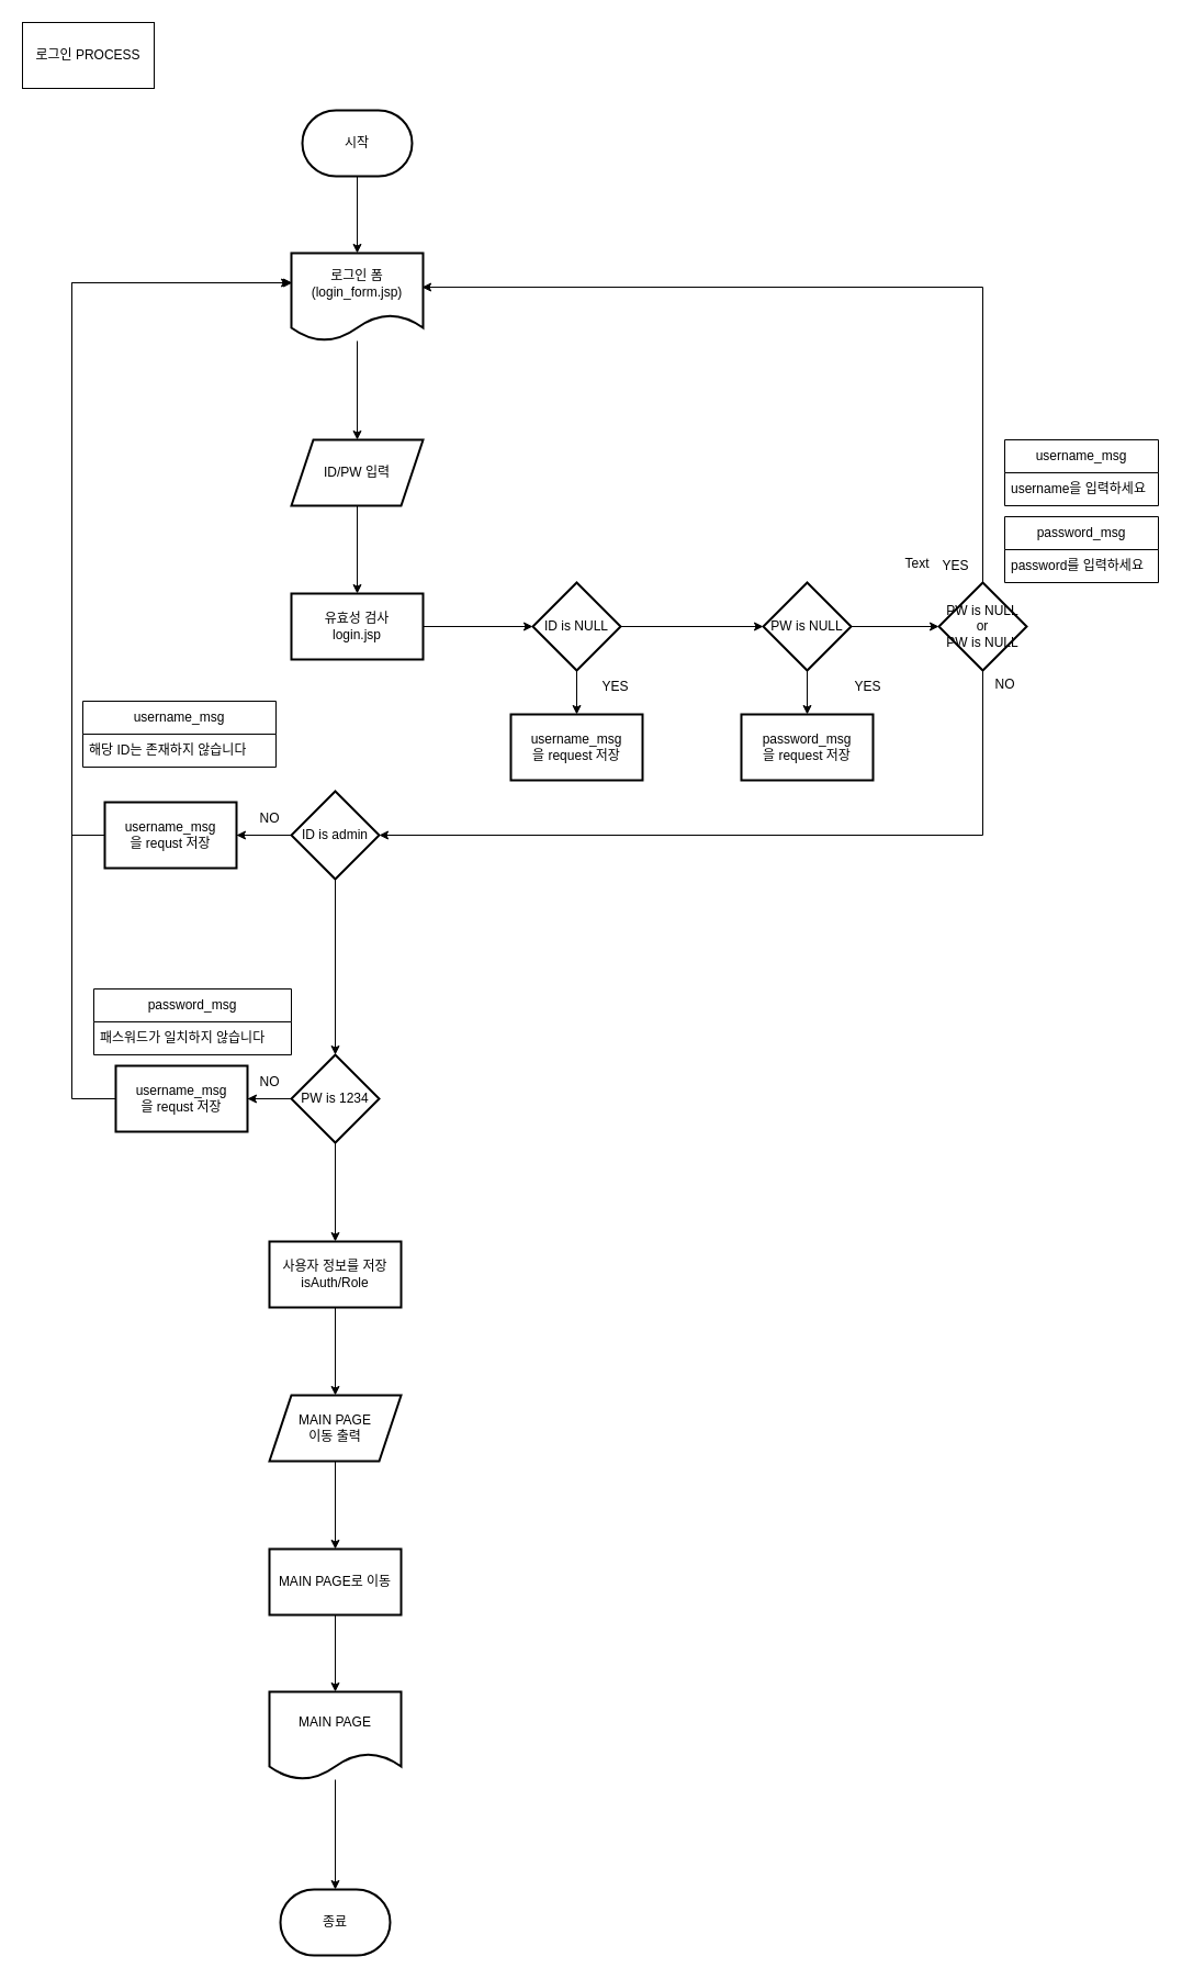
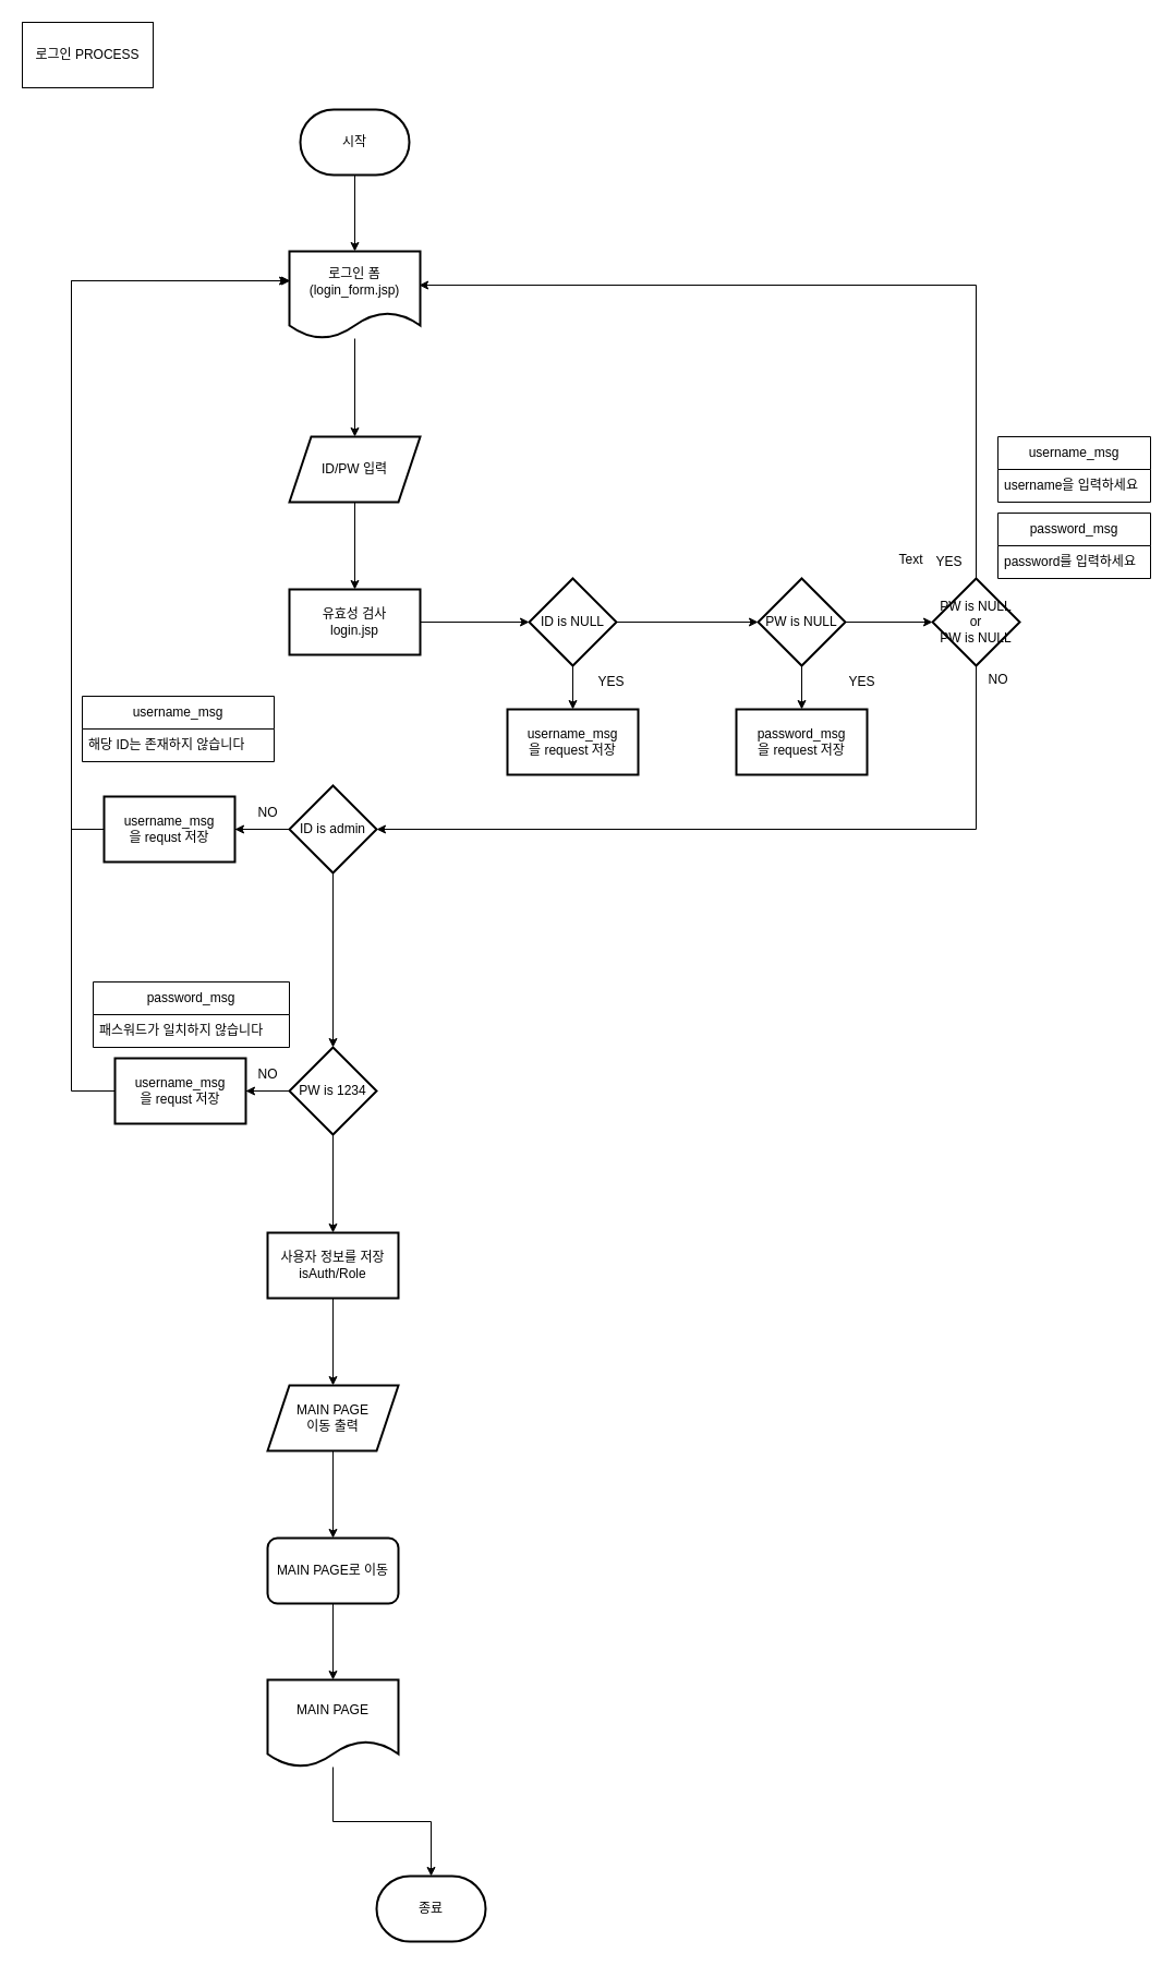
  <mxCell id="0" />
  <mxCell id="1" parent="0" />
  <mxCell id="2" value="로그인 PROCESS" style="rounded=0;whiteSpace=wrap;html=1;" vertex="1" parent="1"><mxGeometry x="20" y="20" width="120" height="60" as="geometry" /></mxCell>
  <mxCell id="3" value="" style="edgeStyle=orthogonalEdgeStyle;rounded=0;orthogonalLoop=1;jettySize=auto;html=1;" edge="1" parent="1" source="4" target="6"><mxGeometry relative="1" as="geometry" /></mxCell>
  <mxCell id="4" value="시작" style="strokeWidth=2;html=1;shape=mxgraph.flowchart.terminator;whiteSpace=wrap;" vertex="1" parent="1"><mxGeometry x="275" y="100" width="100" height="60" as="geometry" /></mxCell>
  <mxCell id="5" value="" style="edgeStyle=orthogonalEdgeStyle;rounded=0;orthogonalLoop=1;jettySize=auto;html=1;" edge="1" parent="1" source="6" target="8"><mxGeometry relative="1" as="geometry" /></mxCell>
  <mxCell id="6" value="로그인 폼&lt;div&gt;(login_form.jsp)&lt;/div&gt;" style="shape=document;whiteSpace=wrap;html=1;boundedLbl=1;strokeWidth=2;" vertex="1" parent="1"><mxGeometry x="265" y="230" width="120" height="80" as="geometry" /></mxCell>
  <mxCell id="7" value="" style="edgeStyle=orthogonalEdgeStyle;rounded=0;orthogonalLoop=1;jettySize=auto;html=1;" edge="1" parent="1" source="8" target="10"><mxGeometry relative="1" as="geometry" /></mxCell>
  <mxCell id="8" value="ID/PW 입력" style="shape=parallelogram;perimeter=parallelogramPerimeter;whiteSpace=wrap;html=1;fixedSize=1;strokeWidth=2;" vertex="1" parent="1"><mxGeometry x="265" y="400" width="120" height="60" as="geometry" /></mxCell>
  <mxCell id="9" value="" style="edgeStyle=orthogonalEdgeStyle;rounded=0;orthogonalLoop=1;jettySize=auto;html=1;" edge="1" parent="1" source="10" target="13"><mxGeometry relative="1" as="geometry" /></mxCell>
  <mxCell id="10" value="&lt;div&gt;유효성 검사&lt;/div&gt;login.jsp" style="whiteSpace=wrap;html=1;strokeWidth=2;" vertex="1" parent="1"><mxGeometry x="265" y="540" width="120" height="60" as="geometry" /></mxCell>
  <mxCell id="11" value="" style="edgeStyle=orthogonalEdgeStyle;rounded=0;orthogonalLoop=1;jettySize=auto;html=1;" edge="1" parent="1" source="13" target="18"><mxGeometry relative="1" as="geometry" /></mxCell>
  <mxCell id="12" value="" style="edgeStyle=orthogonalEdgeStyle;rounded=0;orthogonalLoop=1;jettySize=auto;html=1;" edge="1" parent="1" source="13" target="22"><mxGeometry relative="1" as="geometry" /></mxCell>
  <mxCell id="13" value="ID is NULL" style="rhombus;whiteSpace=wrap;html=1;strokeWidth=2;" vertex="1" parent="1"><mxGeometry x="485" y="530" width="80" height="80" as="geometry" /></mxCell>
  <mxCell id="14" value="username_msg" style="swimlane;fontStyle=0;childLayout=stackLayout;horizontal=1;startSize=30;horizontalStack=0;resizeParent=1;resizeParentMax=0;resizeLast=0;collapsible=1;marginBottom=0;whiteSpace=wrap;html=1;" vertex="1" parent="1"><mxGeometry x="915" y="400" width="140" height="60" as="geometry" /></mxCell>
  <mxCell id="15" value="username을 입력하세요" style="text;strokeColor=none;fillColor=none;align=left;verticalAlign=middle;spacingLeft=4;spacingRight=4;overflow=hidden;points=[[0,0.5],[1,0.5]];portConstraint=eastwest;rotatable=0;whiteSpace=wrap;html=1;" vertex="1" parent="14"><mxGeometry y="30" width="140" height="30" as="geometry" /></mxCell>
  <mxCell id="16" value="" style="edgeStyle=orthogonalEdgeStyle;rounded=0;orthogonalLoop=1;jettySize=auto;html=1;" edge="1" parent="1" source="18" target="24"><mxGeometry relative="1" as="geometry" /></mxCell>
  <mxCell id="17" value="" style="edgeStyle=orthogonalEdgeStyle;rounded=0;orthogonalLoop=1;jettySize=auto;html=1;" edge="1" parent="1" source="18" target="26"><mxGeometry relative="1" as="geometry" /></mxCell>
  <mxCell id="18" value="PW is NULL" style="rhombus;whiteSpace=wrap;html=1;strokeWidth=2;" vertex="1" parent="1"><mxGeometry x="695" y="530" width="80" height="80" as="geometry" /></mxCell>
  <mxCell id="19" value="password_msg" style="swimlane;fontStyle=0;childLayout=stackLayout;horizontal=1;startSize=30;horizontalStack=0;resizeParent=1;resizeParentMax=0;resizeLast=0;collapsible=1;marginBottom=0;whiteSpace=wrap;html=1;" vertex="1" parent="1"><mxGeometry x="915" y="470" width="140" height="60" as="geometry" /></mxCell>
  <mxCell id="20" value="password를 입력하세요" style="text;strokeColor=none;fillColor=none;align=left;verticalAlign=middle;spacingLeft=4;spacingRight=4;overflow=hidden;points=[[0,0.5],[1,0.5]];portConstraint=eastwest;rotatable=0;whiteSpace=wrap;html=1;" vertex="1" parent="19"><mxGeometry y="30" width="140" height="30" as="geometry" /></mxCell>
  <mxCell id="21" value="YES" style="text;html=1;align=center;verticalAlign=middle;resizable=0;points=[];autosize=1;strokeColor=none;fillColor=none;" vertex="1" parent="1"><mxGeometry x="765" y="610" width="50" height="30" as="geometry" /></mxCell>
  <mxCell id="22" value="username_msg&lt;div&gt;을 request 저장&lt;/div&gt;" style="whiteSpace=wrap;html=1;strokeWidth=2;" vertex="1" parent="1"><mxGeometry x="465" y="650" width="120" height="60" as="geometry" /></mxCell>
  <mxCell id="23" value="YES" style="text;html=1;align=center;verticalAlign=middle;resizable=0;points=[];autosize=1;strokeColor=none;fillColor=none;" vertex="1" parent="1"><mxGeometry x="535" y="610" width="50" height="30" as="geometry" /></mxCell>
  <mxCell id="24" value="password_msg&lt;div&gt;을 request 저장&lt;/div&gt;" style="whiteSpace=wrap;html=1;strokeWidth=2;" vertex="1" parent="1"><mxGeometry x="675" y="650" width="120" height="60" as="geometry" /></mxCell>
  <mxCell id="25" style="edgeStyle=orthogonalEdgeStyle;rounded=0;orthogonalLoop=1;jettySize=auto;html=1;entryX=1;entryY=0.5;entryDx=0;entryDy=0;exitX=0.5;exitY=1;exitDx=0;exitDy=0;" edge="1" parent="1" source="26" target="33"><mxGeometry relative="1" as="geometry"><mxPoint x="385" y="750" as="targetPoint" /></mxGeometry></mxCell>
  <mxCell id="26" value="PW is NULL&lt;div&gt;or&lt;/div&gt;&lt;div&gt;PW is NULL&lt;/div&gt;" style="rhombus;whiteSpace=wrap;html=1;strokeWidth=2;" vertex="1" parent="1"><mxGeometry x="855" y="530" width="80" height="80" as="geometry" /></mxCell>
  <mxCell id="27" style="edgeStyle=orthogonalEdgeStyle;rounded=0;orthogonalLoop=1;jettySize=auto;html=1;entryX=0.992;entryY=0.388;entryDx=0;entryDy=0;entryPerimeter=0;exitX=0.5;exitY=0;exitDx=0;exitDy=0;" edge="1" parent="1" source="26" target="6"><mxGeometry relative="1" as="geometry" /></mxCell>
  <mxCell id="28" value="YES" style="text;html=1;align=center;verticalAlign=middle;resizable=0;points=[];autosize=1;strokeColor=none;fillColor=none;" vertex="1" parent="1"><mxGeometry x="845" y="500" width="50" height="30" as="geometry" /></mxCell>
  <mxCell id="29" value="NO" style="text;html=1;align=center;verticalAlign=middle;resizable=0;points=[];autosize=1;strokeColor=none;fillColor=none;" vertex="1" parent="1"><mxGeometry x="895" y="608" width="40" height="30" as="geometry" /></mxCell>
  <mxCell id="30" value="Text" style="text;html=1;align=center;verticalAlign=middle;resizable=0;points=[];autosize=1;strokeColor=none;fillColor=none;" vertex="1" parent="1"><mxGeometry x="810" y="498" width="50" height="30" as="geometry" /></mxCell>
  <mxCell id="31" style="edgeStyle=orthogonalEdgeStyle;rounded=0;orthogonalLoop=1;jettySize=auto;html=1;" edge="1" parent="1" source="33" target="36"><mxGeometry relative="1" as="geometry" /></mxCell>
  <mxCell id="32" style="edgeStyle=orthogonalEdgeStyle;rounded=0;orthogonalLoop=1;jettySize=auto;html=1;entryX=1;entryY=0.5;entryDx=0;entryDy=0;" edge="1" parent="1" source="33" target="45"><mxGeometry relative="1" as="geometry" /></mxCell>
  <mxCell id="33" value="ID is admin" style="rhombus;whiteSpace=wrap;html=1;strokeWidth=2;" vertex="1" parent="1"><mxGeometry x="265" y="720" width="80" height="80" as="geometry" /></mxCell>
  <mxCell id="34" style="edgeStyle=orthogonalEdgeStyle;rounded=0;orthogonalLoop=1;jettySize=auto;html=1;entryX=1;entryY=0.5;entryDx=0;entryDy=0;" edge="1" parent="1" source="36" target="46"><mxGeometry relative="1" as="geometry" /></mxCell>
  <mxCell id="35" value="" style="edgeStyle=orthogonalEdgeStyle;rounded=0;orthogonalLoop=1;jettySize=auto;html=1;" edge="1" parent="1" source="36" target="48"><mxGeometry relative="1" as="geometry" /></mxCell>
  <mxCell id="36" value="PW is 1234" style="rhombus;whiteSpace=wrap;html=1;strokeWidth=2;" vertex="1" parent="1"><mxGeometry x="265" y="960" width="80" height="80" as="geometry" /></mxCell>
  <mxCell id="37" style="edgeStyle=orthogonalEdgeStyle;rounded=0;orthogonalLoop=1;jettySize=auto;html=1;entryX=-0.008;entryY=0.338;entryDx=0;entryDy=0;entryPerimeter=0;exitX=0;exitY=0.5;exitDx=0;exitDy=0;" edge="1" parent="1" source="33" target="6"><mxGeometry relative="1" as="geometry"><Array as="points"><mxPoint x="65" y="760" /><mxPoint x="65" y="257" /></Array></mxGeometry></mxCell>
  <mxCell id="38" value="NO" style="text;html=1;align=center;verticalAlign=middle;resizable=0;points=[];autosize=1;strokeColor=none;fillColor=none;" vertex="1" parent="1"><mxGeometry x="225" y="730" width="40" height="30" as="geometry" /></mxCell>
  <mxCell id="39" style="edgeStyle=orthogonalEdgeStyle;rounded=0;orthogonalLoop=1;jettySize=auto;html=1;entryX=0.008;entryY=0.338;entryDx=0;entryDy=0;entryPerimeter=0;exitX=0;exitY=0.5;exitDx=0;exitDy=0;" edge="1" parent="1" source="36" target="6"><mxGeometry relative="1" as="geometry"><Array as="points"><mxPoint x="65" y="1000" /><mxPoint x="65" y="257" /></Array></mxGeometry></mxCell>
  <mxCell id="40" value="NO" style="text;html=1;align=center;verticalAlign=middle;resizable=0;points=[];autosize=1;strokeColor=none;fillColor=none;" vertex="1" parent="1"><mxGeometry x="225" y="970" width="40" height="30" as="geometry" /></mxCell>
  <mxCell id="41" value="username_msg" style="swimlane;fontStyle=0;childLayout=stackLayout;horizontal=1;startSize=30;horizontalStack=0;resizeParent=1;resizeParentMax=0;resizeLast=0;collapsible=1;marginBottom=0;whiteSpace=wrap;html=1;" vertex="1" parent="1"><mxGeometry x="75" y="638" width="176" height="60" as="geometry" /></mxCell>
  <mxCell id="42" value="해당 ID는 존재하지 않습니다" style="text;strokeColor=none;fillColor=none;align=left;verticalAlign=middle;spacingLeft=4;spacingRight=4;overflow=hidden;points=[[0,0.5],[1,0.5]];portConstraint=eastwest;rotatable=0;whiteSpace=wrap;html=1;" vertex="1" parent="41"><mxGeometry y="30" width="176" height="30" as="geometry" /></mxCell>
  <mxCell id="43" value="password_msg" style="swimlane;fontStyle=0;childLayout=stackLayout;horizontal=1;startSize=30;horizontalStack=0;resizeParent=1;resizeParentMax=0;resizeLast=0;collapsible=1;marginBottom=0;whiteSpace=wrap;html=1;" vertex="1" parent="1"><mxGeometry x="85" y="900" width="180" height="60" as="geometry" /></mxCell>
  <mxCell id="44" value="패스워드가 일치하지 않습니다" style="text;strokeColor=none;fillColor=none;align=left;verticalAlign=middle;spacingLeft=4;spacingRight=4;overflow=hidden;points=[[0,0.5],[1,0.5]];portConstraint=eastwest;rotatable=0;whiteSpace=wrap;html=1;" vertex="1" parent="43"><mxGeometry y="30" width="180" height="30" as="geometry" /></mxCell>
  <mxCell id="45" value="username_msg&lt;div&gt;을 requst 저장&lt;/div&gt;" style="whiteSpace=wrap;html=1;strokeWidth=2;" vertex="1" parent="1"><mxGeometry x="95" y="730" width="120" height="60" as="geometry" /></mxCell>
  <mxCell id="46" value="username_msg&lt;div&gt;을 requst 저장&lt;/div&gt;" style="whiteSpace=wrap;html=1;strokeWidth=2;" vertex="1" parent="1"><mxGeometry x="105" y="970" width="120" height="60" as="geometry" /></mxCell>
  <mxCell id="47" value="" style="edgeStyle=orthogonalEdgeStyle;rounded=0;orthogonalLoop=1;jettySize=auto;html=1;" edge="1" parent="1" source="48" target="50"><mxGeometry relative="1" as="geometry" /></mxCell>
  <mxCell id="48" value="사용자 정보를 저장&lt;div&gt;isAuth/Role&lt;/div&gt;" style="whiteSpace=wrap;html=1;strokeWidth=2;" vertex="1" parent="1"><mxGeometry x="245" y="1130" width="120" height="60" as="geometry" /></mxCell>
  <mxCell id="49" value="" style="edgeStyle=orthogonalEdgeStyle;rounded=0;orthogonalLoop=1;jettySize=auto;html=1;" edge="1" parent="1" source="50" target="52"><mxGeometry relative="1" as="geometry" /></mxCell>
  <mxCell id="50" value="MAIN PAGE&lt;div&gt;이동 출력&lt;/div&gt;" style="shape=parallelogram;perimeter=parallelogramPerimeter;whiteSpace=wrap;html=1;fixedSize=1;strokeWidth=2;" vertex="1" parent="1"><mxGeometry x="245" y="1270" width="120" height="60" as="geometry" /></mxCell>
  <mxCell id="51" value="" style="edgeStyle=orthogonalEdgeStyle;rounded=0;orthogonalLoop=1;jettySize=auto;html=1;" edge="1" parent="1" source="52" target="55"><mxGeometry relative="1" as="geometry" /></mxCell>
- <mxCell id="52" value="MAIN PAGE로 이동" style="whiteSpace=wrap;html=1;strokeWidth=2;" vertex="1" parent="1"><mxGeometry x="245" y="1410" width="120" height="60" as="geometry" /></mxCell>
- <mxCell id="53" value="종료" style="strokeWidth=2;html=1;shape=mxgraph.flowchart.terminator;whiteSpace=wrap;" vertex="1" parent="1"><mxGeometry x="255" y="1720" width="100" height="60" as="geometry" /></mxCell>
+ <mxCell id="52" value="MAIN PAGE로 이동" style="whiteSpace=wrap;html=1;strokeWidth=2;rounded=1;" vertex="1" parent="1"><mxGeometry x="245" y="1410" width="120" height="60" as="geometry" /></mxCell>
+ <mxCell id="53" value="종료" style="strokeWidth=2;html=1;shape=mxgraph.flowchart.terminator;whiteSpace=wrap;" vertex="1" parent="1"><mxGeometry x="345" y="1720" width="100" height="60" as="geometry" /></mxCell>
  <mxCell id="54" value="" style="edgeStyle=orthogonalEdgeStyle;rounded=0;orthogonalLoop=1;jettySize=auto;html=1;" edge="1" parent="1" source="55" target="53"><mxGeometry relative="1" as="geometry" /></mxCell>
  <mxCell id="55" value="MAIN PAGE" style="shape=document;whiteSpace=wrap;html=1;boundedLbl=1;strokeWidth=2;" vertex="1" parent="1"><mxGeometry x="245" y="1540" width="120" height="80" as="geometry" /></mxCell>
